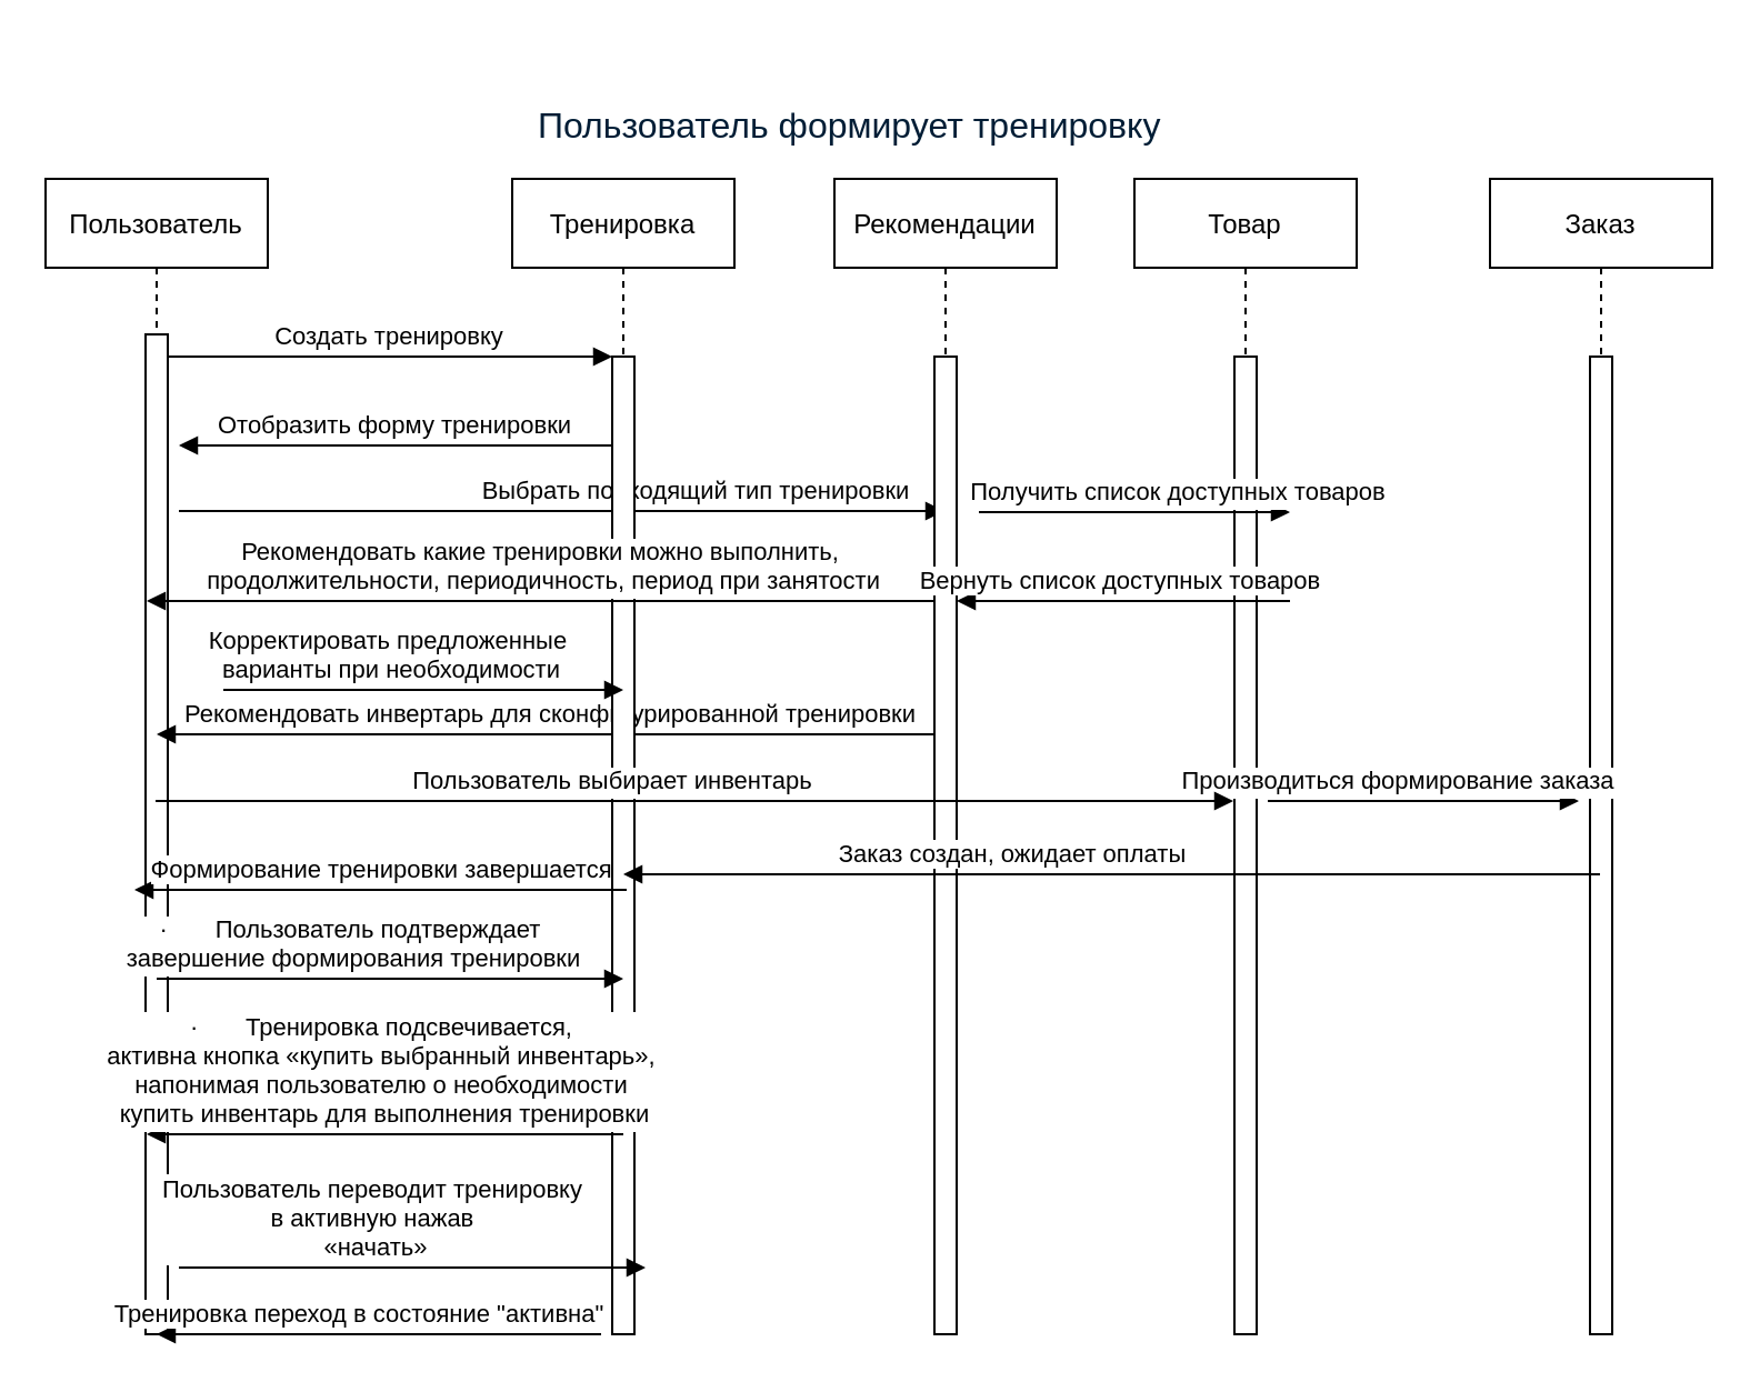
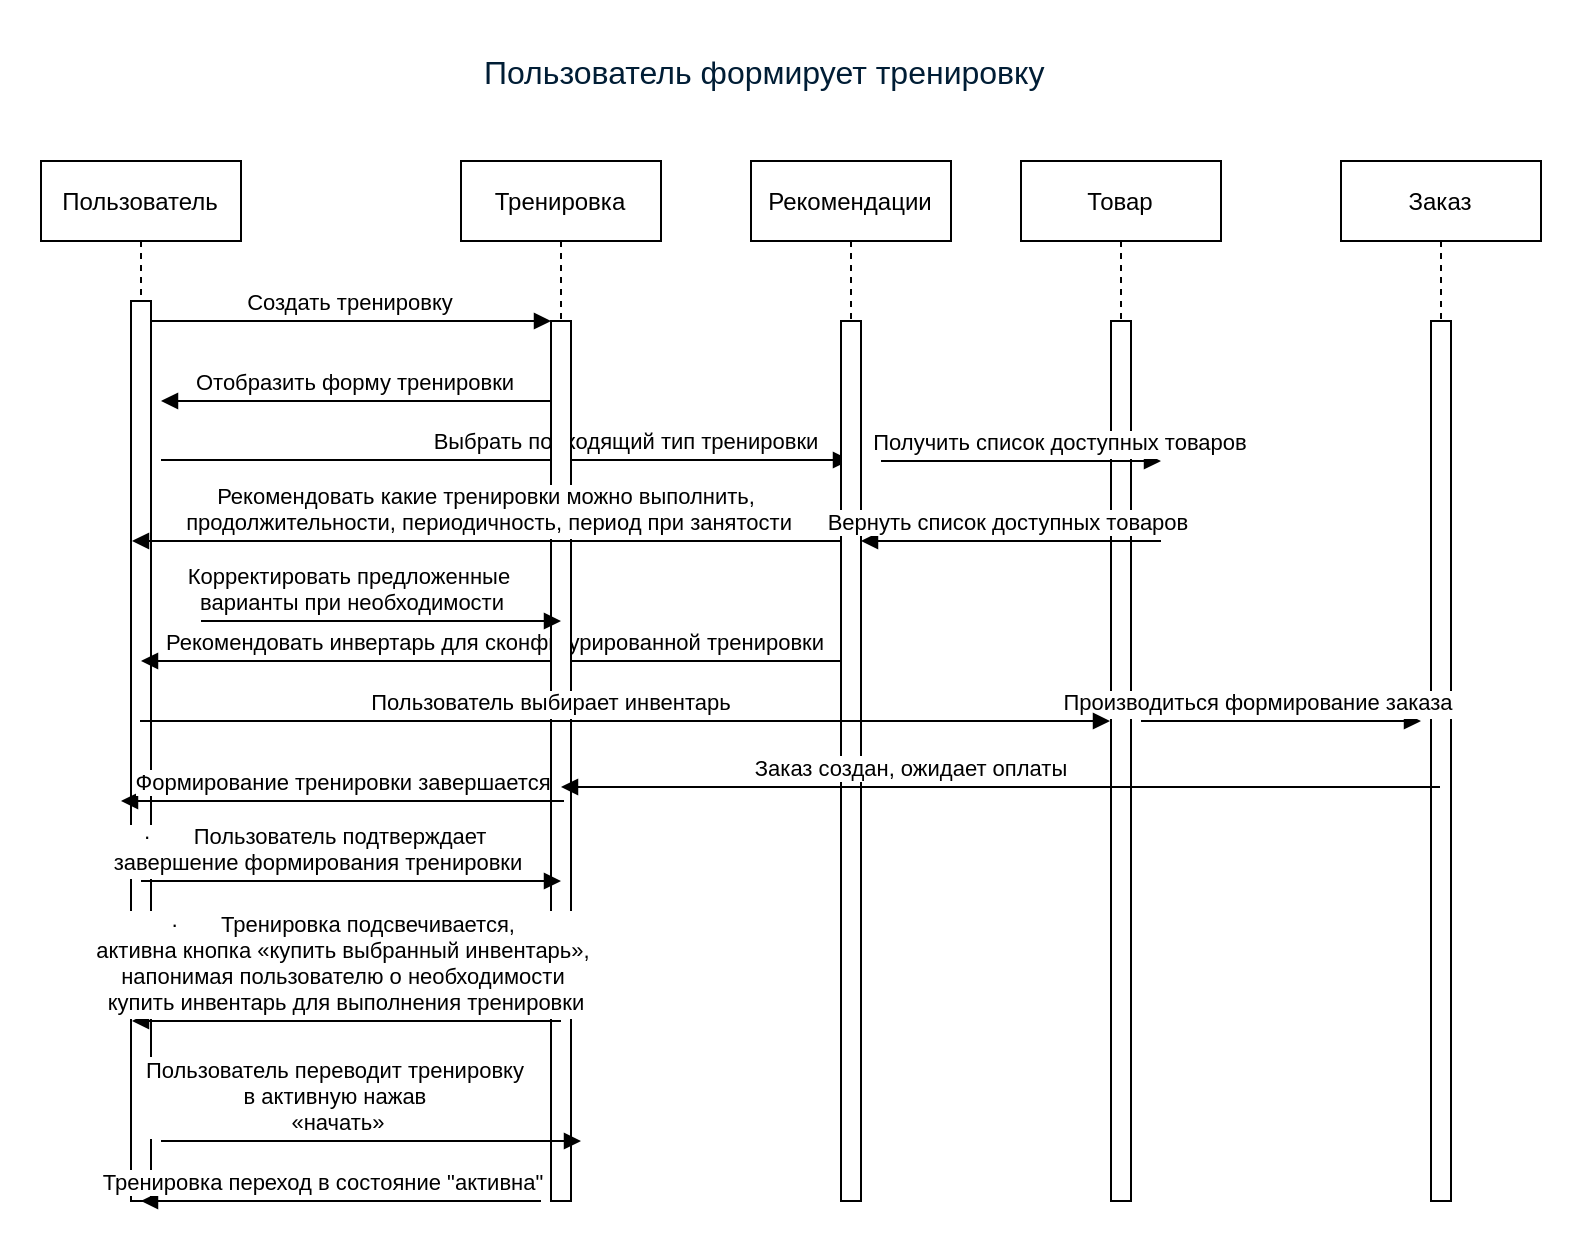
  <mxCell id="0" />
  <mxCell id="1" parent="0" />
  <mxCell id="2" value="Пользователь" style="shape=umlLifeline;perimeter=lifelinePerimeter;container=1;collapsible=0;recursiveResize=0;rounded=0;shadow=0;strokeWidth=1;" parent="1" vertex="1"><mxGeometry x="20" y="80" width="100" height="520" as="geometry" /></mxCell>
  <mxCell id="3" value="" style="points=[];perimeter=orthogonalPerimeter;rounded=0;shadow=0;strokeWidth=1;" parent="2" vertex="1"><mxGeometry x="45" y="70" width="10" height="450" as="geometry" /></mxCell>
  <mxCell id="4" value="Выбрать подходящий тип тренировки" style="verticalAlign=bottom;endArrow=block;shadow=0;strokeWidth=1;" parent="2" target="18" edge="1"><mxGeometry x="0.355" relative="1" as="geometry"><mxPoint x="60" y="149.5" as="sourcePoint" /><mxPoint x="215" y="149.5" as="targetPoint" /><mxPoint as="offset" /></mxGeometry></mxCell>
  <mxCell id="5" value="Рекомендовать инвертарь для сконфигурированной тренировки" style="verticalAlign=bottom;endArrow=block;shadow=0;strokeWidth=1;exitX=0.4;exitY=0.576;exitDx=0;exitDy=0;exitPerimeter=0;" edge="1" parent="2"><mxGeometry x="-0.001" relative="1" as="geometry"><mxPoint x="404.5" y="250" as="sourcePoint" /><mxPoint x="50" y="250" as="targetPoint" /><mxPoint as="offset" /></mxGeometry></mxCell>
  <mxCell id="6" value="Тренировка" style="shape=umlLifeline;perimeter=lifelinePerimeter;container=1;collapsible=0;recursiveResize=0;rounded=0;shadow=0;strokeWidth=1;" parent="1" vertex="1"><mxGeometry x="230" y="80" width="100" height="520" as="geometry" /></mxCell>
  <mxCell id="7" value="" style="points=[];perimeter=orthogonalPerimeter;rounded=0;shadow=0;strokeWidth=1;" parent="6" vertex="1"><mxGeometry x="45" y="80" width="10" height="440" as="geometry" /></mxCell>
  <mxCell id="8" value="Создать тренировку" style="verticalAlign=bottom;endArrow=block;entryX=0;entryY=0;shadow=0;strokeWidth=1;" parent="1" source="3" target="7" edge="1"><mxGeometry relative="1" as="geometry"><mxPoint x="175" y="160" as="sourcePoint" /></mxGeometry></mxCell>
  <mxCell id="9" value="" style="verticalAlign=bottom;endArrow=block;entryX=1;entryY=0;shadow=0;strokeWidth=1;" parent="1" source="7" edge="1"><mxGeometry relative="1" as="geometry"><mxPoint x="140" y="200" as="sourcePoint" /><mxPoint x="80" y="200" as="targetPoint" /></mxGeometry></mxCell>
  <mxCell id="10" value="Отобразить форму тренировки" style="edgeLabel;html=1;align=center;verticalAlign=middle;resizable=0;points=[];" parent="9" vertex="1" connectable="0"><mxGeometry x="0.018" y="1" relative="1" as="geometry"><mxPoint y="-11" as="offset" /></mxGeometry></mxCell>
  <mxCell id="11" value="Товар" style="shape=umlLifeline;perimeter=lifelinePerimeter;container=1;collapsible=0;recursiveResize=0;rounded=0;shadow=0;strokeWidth=1;" parent="1" vertex="1"><mxGeometry x="510" y="80" width="100" height="520" as="geometry" /></mxCell>
  <mxCell id="12" value="" style="points=[];perimeter=orthogonalPerimeter;rounded=0;shadow=0;strokeWidth=1;" parent="11" vertex="1"><mxGeometry x="45" y="80" width="10" height="440" as="geometry" /></mxCell>
  <mxCell id="13" value="Получить список доступных товаров" style="verticalAlign=bottom;endArrow=block;shadow=0;strokeWidth=1;" edge="1" parent="11"><mxGeometry x="0.286" relative="1" as="geometry"><mxPoint x="-70" y="150" as="sourcePoint" /><mxPoint x="70" y="150" as="targetPoint" /><mxPoint as="offset" /></mxGeometry></mxCell>
  <mxCell id="14" value="Заказ" style="shape=umlLifeline;perimeter=lifelinePerimeter;container=1;collapsible=0;recursiveResize=0;rounded=0;shadow=0;strokeWidth=1;" parent="1" vertex="1"><mxGeometry x="670" y="80" width="100" height="520" as="geometry" /></mxCell>
  <mxCell id="15" value="" style="points=[];perimeter=orthogonalPerimeter;rounded=0;shadow=0;strokeWidth=1;" parent="14" vertex="1"><mxGeometry x="45" y="80" width="10" height="440" as="geometry" /></mxCell>
  <mxCell id="16" value="Производиться формирование заказа" style="verticalAlign=bottom;endArrow=block;shadow=0;strokeWidth=1;" parent="14" edge="1"><mxGeometry x="-0.151" relative="1" as="geometry"><mxPoint x="-100" y="280" as="sourcePoint" /><mxPoint x="40" y="280" as="targetPoint" /><mxPoint as="offset" /></mxGeometry></mxCell>
- <mxCell id="17" value="&lt;strong&gt;&lt;span style=&quot;font-size:12.0pt;mso-fareast-font-family:&lt;br/&gt;&amp;quot;Times New Roman&amp;quot;;color:#001D35;background:white;mso-ansi-language:RU;&lt;br/&gt;mso-fareast-language:RU;mso-bidi-language:AR-SA;font-weight:normal&quot;&gt;Пользователь формирует тренировку&lt;/span&gt;&lt;/strong&gt;" style="text;whiteSpace=wrap;html=1;" vertex="1" parent="1"><mxGeometry x="240" y="40" width="370" height="30" as="geometry" /></mxCell>
+ <mxCell id="17" value="&lt;strong&gt;&lt;span style=&quot;font-size:12.0pt;mso-fareast-font-family:&lt;br/&gt;&amp;quot;Times New Roman&amp;quot;;color:#001D35;background:white;mso-ansi-language:RU;&lt;br/&gt;mso-fareast-language:RU;mso-bidi-language:AR-SA;font-weight:normal&quot;&gt;Пользователь формирует тренировку&lt;/span&gt;&lt;/strong&gt;" style="text;whiteSpace=wrap;html=1;" vertex="1" parent="1"><mxGeometry x="240" y="20" width="370" height="30" as="geometry" /></mxCell>
  <mxCell id="18" value="Рекомендации" style="shape=umlLifeline;perimeter=lifelinePerimeter;container=1;collapsible=0;recursiveResize=0;rounded=0;shadow=0;strokeWidth=1;" vertex="1" parent="1"><mxGeometry x="375" y="80" width="100" height="520" as="geometry" /></mxCell>
  <mxCell id="19" value="" style="points=[];perimeter=orthogonalPerimeter;rounded=0;shadow=0;strokeWidth=1;" vertex="1" parent="18"><mxGeometry x="45" y="80" width="10" height="440" as="geometry" /></mxCell>
  <mxCell id="20" value="Рекомендовать какие тренировки можно выполнить,&#10; продолжительности, периодичность, период при занятости" style="verticalAlign=bottom;endArrow=block;shadow=0;strokeWidth=1;exitX=0.4;exitY=0.576;exitDx=0;exitDy=0;exitPerimeter=0;" parent="18" edge="1"><mxGeometry relative="1" as="geometry"><mxPoint x="45" y="190" as="sourcePoint" /><mxPoint x="-309.5" y="190" as="targetPoint" /></mxGeometry></mxCell>
  <mxCell id="21" value="Корректировать предложенные &#10;варианты при необходимости" style="verticalAlign=bottom;endArrow=block;shadow=0;strokeWidth=1;" parent="18" edge="1"><mxGeometry x="-0.151" relative="1" as="geometry"><mxPoint x="-275" y="230" as="sourcePoint" /><mxPoint x="-95" y="230" as="targetPoint" /><mxPoint as="offset" /></mxGeometry></mxCell>
  <mxCell id="22" value="·       Пользователь подтверждает &#10;завершение формирования тренировки" style="verticalAlign=bottom;endArrow=block;shadow=0;strokeWidth=1;" edge="1" parent="18"><mxGeometry x="-0.151" relative="1" as="geometry"><mxPoint x="-305" y="360" as="sourcePoint" /><mxPoint x="-95" y="360" as="targetPoint" /><mxPoint as="offset" /></mxGeometry></mxCell>
  <mxCell id="23" value="·       Тренировка подсвечивается, &#10;активна кнопка «купить выбранный инвентарь», &#10;напонимая пользователю о необходимости &#10;купить инвентарь для выполнения тренировки" style="verticalAlign=bottom;endArrow=block;shadow=0;strokeWidth=1;" edge="1" parent="18"><mxGeometry relative="1" as="geometry"><mxPoint x="-95" y="430" as="sourcePoint" /><mxPoint x="-309.5" y="430" as="targetPoint" /></mxGeometry></mxCell>
  <mxCell id="24" value="" style="verticalAlign=bottom;endArrow=block;entryX=1;entryY=0;shadow=0;strokeWidth=1;" edge="1" parent="18"><mxGeometry relative="1" as="geometry"><mxPoint x="205" y="190" as="sourcePoint" /><mxPoint x="55" y="190" as="targetPoint" /></mxGeometry></mxCell>
  <mxCell id="25" value="Вернуть список доступных товаров&amp;nbsp;" style="edgeLabel;html=1;align=center;verticalAlign=middle;resizable=0;points=[];" vertex="1" connectable="0" parent="24"><mxGeometry x="0.018" y="1" relative="1" as="geometry"><mxPoint y="-11" as="offset" /></mxGeometry></mxCell>
  <mxCell id="26" value="Пользователь выбирает инвентарь" style="verticalAlign=bottom;endArrow=block;shadow=0;strokeWidth=1;entryX=-0.05;entryY=0.828;entryDx=0;entryDy=0;entryPerimeter=0;" edge="1" parent="1"><mxGeometry x="-0.151" relative="1" as="geometry"><mxPoint x="69.5" y="360" as="sourcePoint" /><mxPoint x="554.5" y="360" as="targetPoint" /><mxPoint as="offset" /></mxGeometry></mxCell>
  <mxCell id="27" value="" style="verticalAlign=bottom;endArrow=block;shadow=0;strokeWidth=1;" parent="1" edge="1"><mxGeometry relative="1" as="geometry"><mxPoint x="270" y="600" as="sourcePoint" /><mxPoint x="70" y="600" as="targetPoint" /></mxGeometry></mxCell>
  <mxCell id="28" value="Тренировка переход в состояние &quot;активна&quot;" style="edgeLabel;html=1;align=center;verticalAlign=middle;resizable=0;points=[];" parent="27" vertex="1" connectable="0"><mxGeometry x="0.018" y="1" relative="1" as="geometry"><mxPoint x="-8" y="-11" as="offset" /></mxGeometry></mxCell>
  <mxCell id="29" value="" style="verticalAlign=bottom;endArrow=block;shadow=0;strokeWidth=1;" parent="1" edge="1"><mxGeometry relative="1" as="geometry"><mxPoint x="281.5" y="400" as="sourcePoint" /><mxPoint x="60" y="400" as="targetPoint" /></mxGeometry></mxCell>
  <mxCell id="30" value="Формирование тренировки завершается" style="edgeLabel;html=1;align=center;verticalAlign=middle;resizable=0;points=[];" parent="29" vertex="1" connectable="0"><mxGeometry x="0.018" y="1" relative="1" as="geometry"><mxPoint x="2" y="-11" as="offset" /></mxGeometry></mxCell>
  <mxCell id="31" value="" style="verticalAlign=bottom;endArrow=block;shadow=0;strokeWidth=1;" edge="1" parent="1" source="14"><mxGeometry relative="1" as="geometry"><mxPoint x="693" y="390" as="sourcePoint" /><mxPoint x="280" y="393" as="targetPoint" /></mxGeometry></mxCell>
  <mxCell id="32" value="Заказ создан, ожидает оплаты" style="edgeLabel;html=1;align=center;verticalAlign=middle;resizable=0;points=[];" vertex="1" connectable="0" parent="31"><mxGeometry x="0.018" y="1" relative="1" as="geometry"><mxPoint x="-41" y="-11" as="offset" /></mxGeometry></mxCell>
  <mxCell id="33" value="Пользователь переводит тренировку &#10;в активную нажав &#10;«начать»" style="verticalAlign=bottom;endArrow=block;shadow=0;strokeWidth=1;" edge="1" parent="1"><mxGeometry x="-0.151" relative="1" as="geometry"><mxPoint x="80" y="570" as="sourcePoint" /><mxPoint x="290" y="570" as="targetPoint" /><mxPoint as="offset" /></mxGeometry></mxCell>
